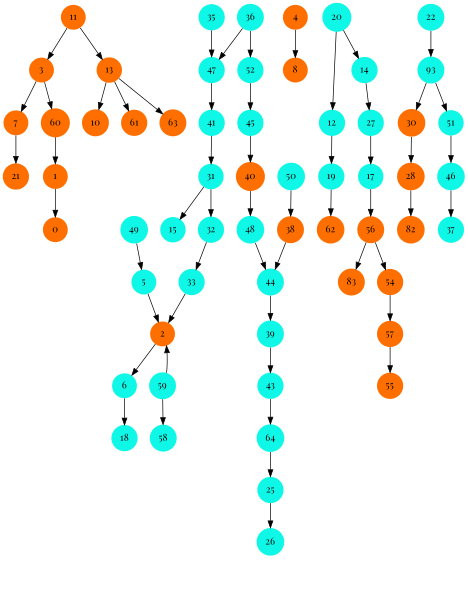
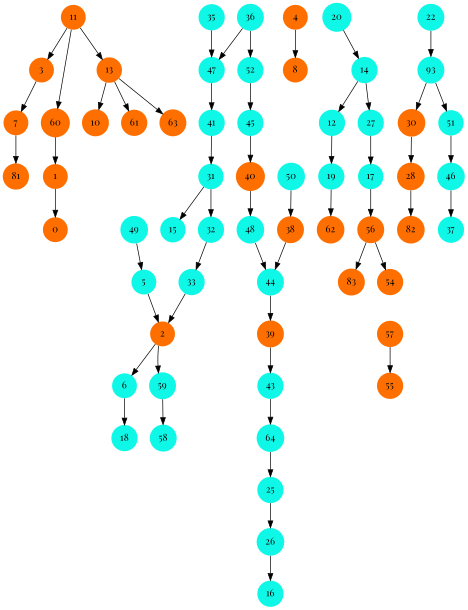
  digraph {
    fontname="Playfair Display"
    node [fillcolor="#0ff8e7" fontname="Playfair Display" penwidth=0 shape=circle style=filled]
    edge [fontname="Playfair Display"]
    0 [fillcolor="#ff6f00"]
    1 [fillcolor="#ff6f00"]
    2 [fillcolor="#ff6f00"]
    6
    59
    18
    58
    3 [fillcolor="#ff6f00"]
    7 [fillcolor="#ff6f00"]
-   21 [fillcolor="#ff6f00"]
+   21 [fillcolor="#ff6f00" label=81]
    4 [fillcolor="#ff6f00"]
    8 [fillcolor="#ff6f00"]
    5
    20
    14
    10 [fillcolor="#ff6f00"]
    11 [fillcolor="#ff6f00"]
    13 [fillcolor="#ff6f00"]
    60 [fillcolor="#ff6f00"]
    61 [fillcolor="#ff6f00"]
    63 [fillcolor="#ff6f00"]
    12
    19
    62 [fillcolor="#ff6f00"]
    27
    17
    56 [fillcolor="#ff6f00"]
    n28 [fillcolor="#ff6f00" label=83]
    54 [fillcolor="#ff6f00"]
    n30 [label=93]
    22
    30 [fillcolor="#ff6f00"]
    51
    28 [fillcolor="#ff6f00"]
    46
    25
    26
+   16
    n39 [fillcolor="#ff6f00" label=82]
    31
    15
    32
    33
    49
    n45 [label=64]
    35
    47
    41
    36
    52
    45
    38 [fillcolor="#ff6f00"]
    44
-   39
+   39 [fillcolor="#ff6f00"]
    43
    40 [fillcolor="#ff6f00"]
    48
    37
    50
    57 [fillcolor="#ff6f00"]
    55 [fillcolor="#ff6f00"]
    1 -> 0
    2 -> 6
-   59 -> 2
+   2 -> 59
    6 -> 18
    59 -> 58
    3 -> 7
    7 -> 21
    4 -> 8
    5 -> 2
    20 -> 14
-   20 -> 12
+   14 -> 12
    14 -> 27
    11 -> 3
    11 -> 13
-   3 -> 60
+   11 -> 60
    13 -> 10
    13 -> 61
    13 -> 63
    60 -> 1
    12 -> 19
    19 -> 62
    27 -> 17
    17 -> 56
    56 -> n28
    56 -> 54
-   54 -> 57
    n30 -> 30
    n30 -> 51
    22 -> n30
    30 -> 28
    51 -> 46
    28 -> n39
    46 -> 37
    25 -> 26
+   26 -> 16
    31 -> 15
    31 -> 32
    32 -> 33
    33 -> 2
    49 -> 5
    n45 -> 25
    35 -> 47
    47 -> 41
    41 -> 31
    36 -> 47
    36 -> 52
    52 -> 45
    45 -> 40
    38 -> 44
    44 -> 39
    39 -> 43
    43 -> n45
    40 -> 48
    48 -> 44
    50 -> 38
    57 -> 55
  }
